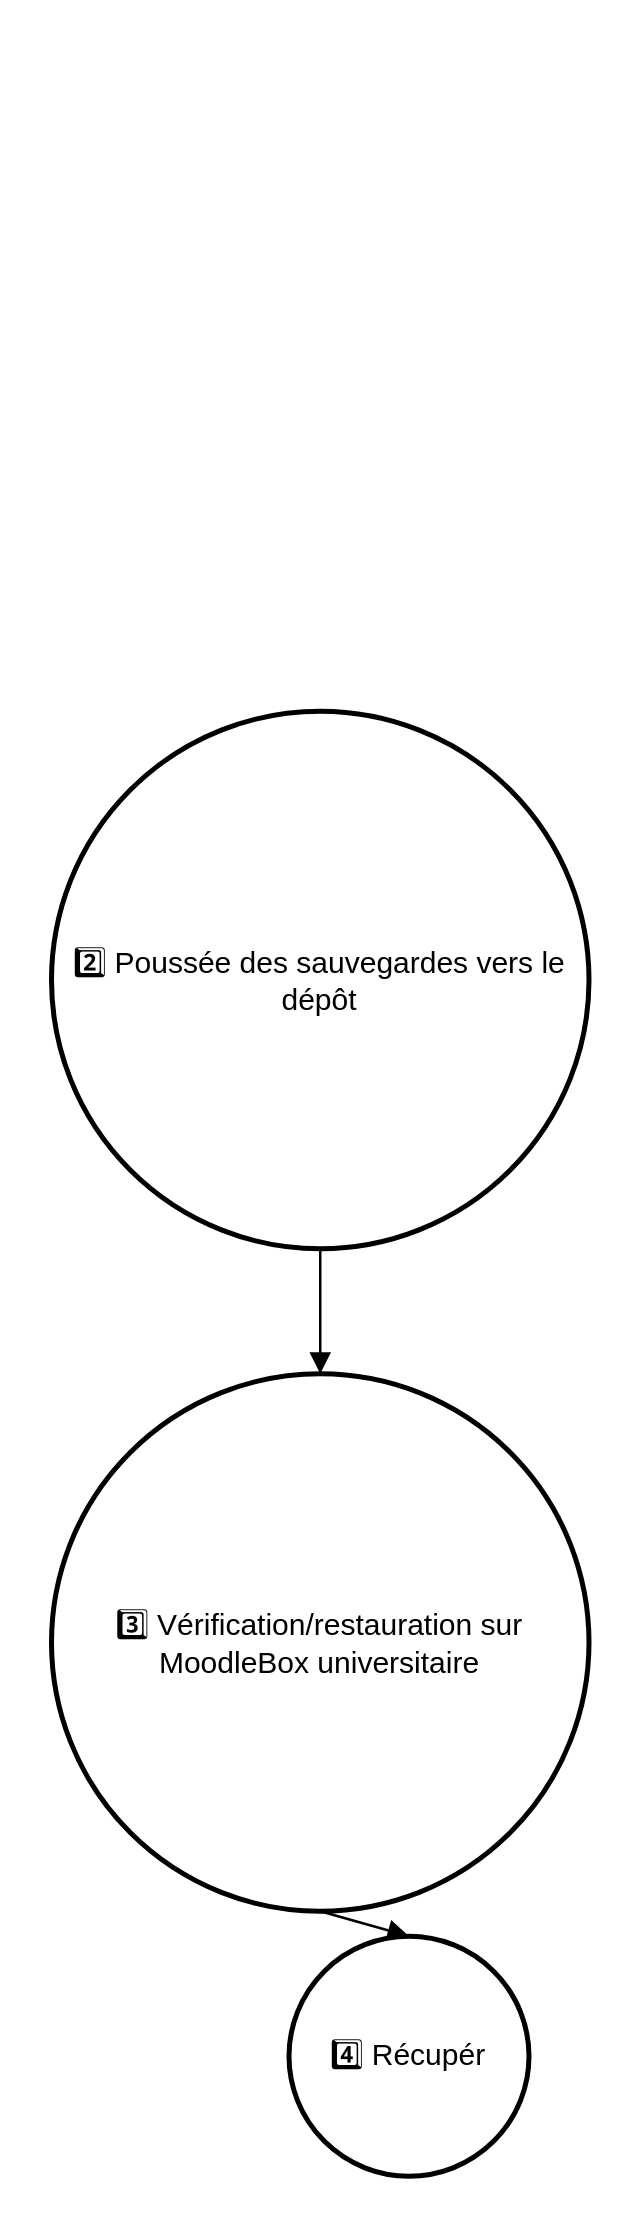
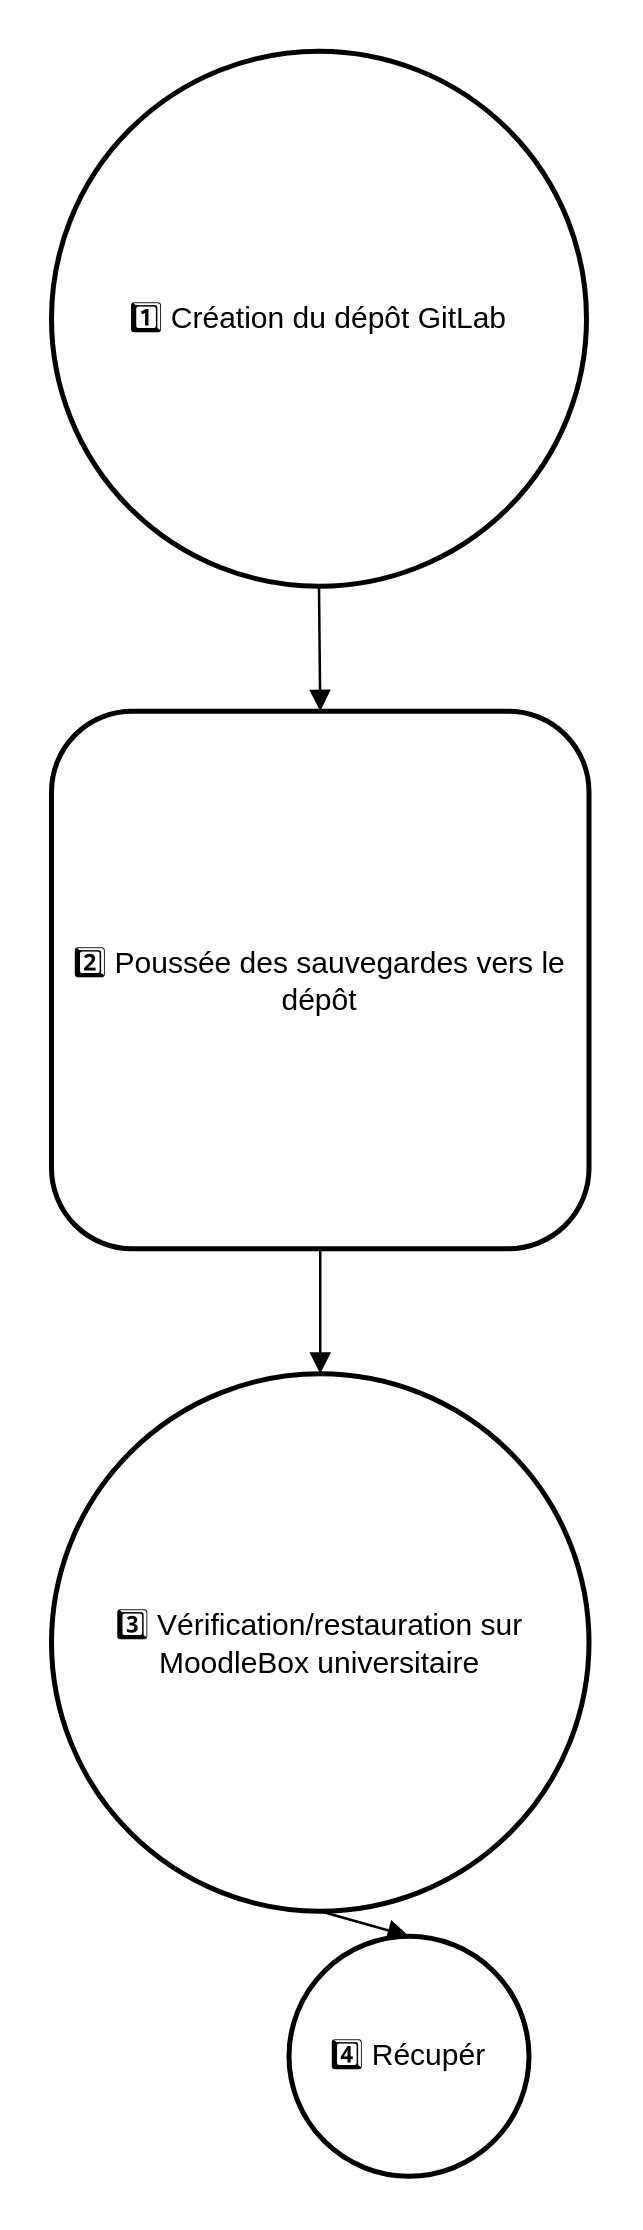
  <mxCell id="0" />
  <mxCell id="1" parent="0" />
- <mxCell id="3" value="2️⃣ Poussée des sauvegardes vers le dépôt" style="ellipse;aspect=fixed;strokeWidth=2;whiteSpace=wrap;" vertex="1" parent="1"><mxGeometry x="20" y="284" width="215" height="215" as="geometry" /></mxCell>
+ <mxCell id="2" value="1️⃣ Création du dépôt GitLab" style="ellipse;aspect=fixed;strokeWidth=2;whiteSpace=wrap;" vertex="1" parent="1"><mxGeometry x="20" y="20" width="214" height="214" as="geometry" /></mxCell>
+ <mxCell id="3" value="2️⃣ Poussée des sauvegardes vers le dépôt" style="aspect=fixed;strokeWidth=2;whiteSpace=wrap;rounded=1;" vertex="1" parent="1"><mxGeometry x="20" y="284" width="215" height="215" as="geometry" /></mxCell>
  <mxCell id="4" value="3️⃣ Vérification/restauration sur MoodleBox universitaire" style="ellipse;aspect=fixed;strokeWidth=2;whiteSpace=wrap;" vertex="1" parent="1"><mxGeometry x="20" y="549" width="215" height="215" as="geometry" /></mxCell>
  <mxCell id="5" value="4️⃣ Récupér" style="ellipse;aspect=fixed;strokeWidth=2;whiteSpace=wrap;" vertex="1" parent="1"><mxGeometry x="115" y="774" width="96" height="96" as="geometry" /></mxCell>
+ <mxCell id="6" value="" style="curved=1;startArrow=none;endArrow=block;exitX=0.5;exitY=1;entryX=0.5;entryY=0;" edge="1" parent="1" source="2" target="3"><mxGeometry relative="1" as="geometry"><Array as="points" /></mxGeometry></mxCell>
  <mxCell id="7" value="" style="curved=1;startArrow=none;endArrow=block;exitX=0.5;exitY=1;entryX=0.5;entryY=0;" edge="1" parent="1" source="3" target="4"><mxGeometry relative="1" as="geometry"><Array as="points" /></mxGeometry></mxCell>
  <mxCell id="8" value="" style="curved=1;startArrow=none;endArrow=block;exitX=0.5;exitY=1;entryX=0.49;entryY=0;" edge="1" parent="1" source="4" target="5"><mxGeometry relative="1" as="geometry"><Array as="points" /></mxGeometry></mxCell>
